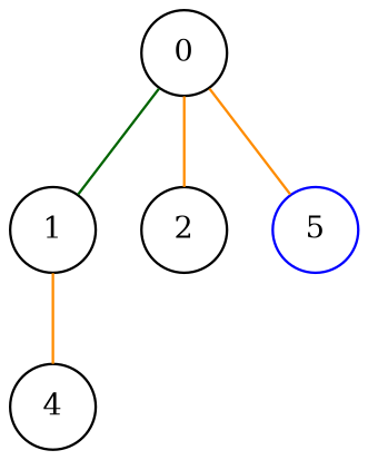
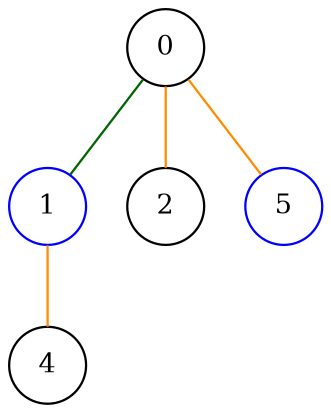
  strict graph {
    fixedsize="true;"
    node [color=black fontsize=12 hight=.12 shape=circle]
    edge [color=darkorange fontsize=12]
    0 [width=.12]
-   1 [width=.12]
+   1 [color=blue width=.12]
    2 [width=.12]
    n4 [color=blue label=5 width=.12]
    4 [width=.12]
    0 -- 1 [color=darkgreen]
    0 -- 2
    0 -- n4
    1 -- 4
  }
